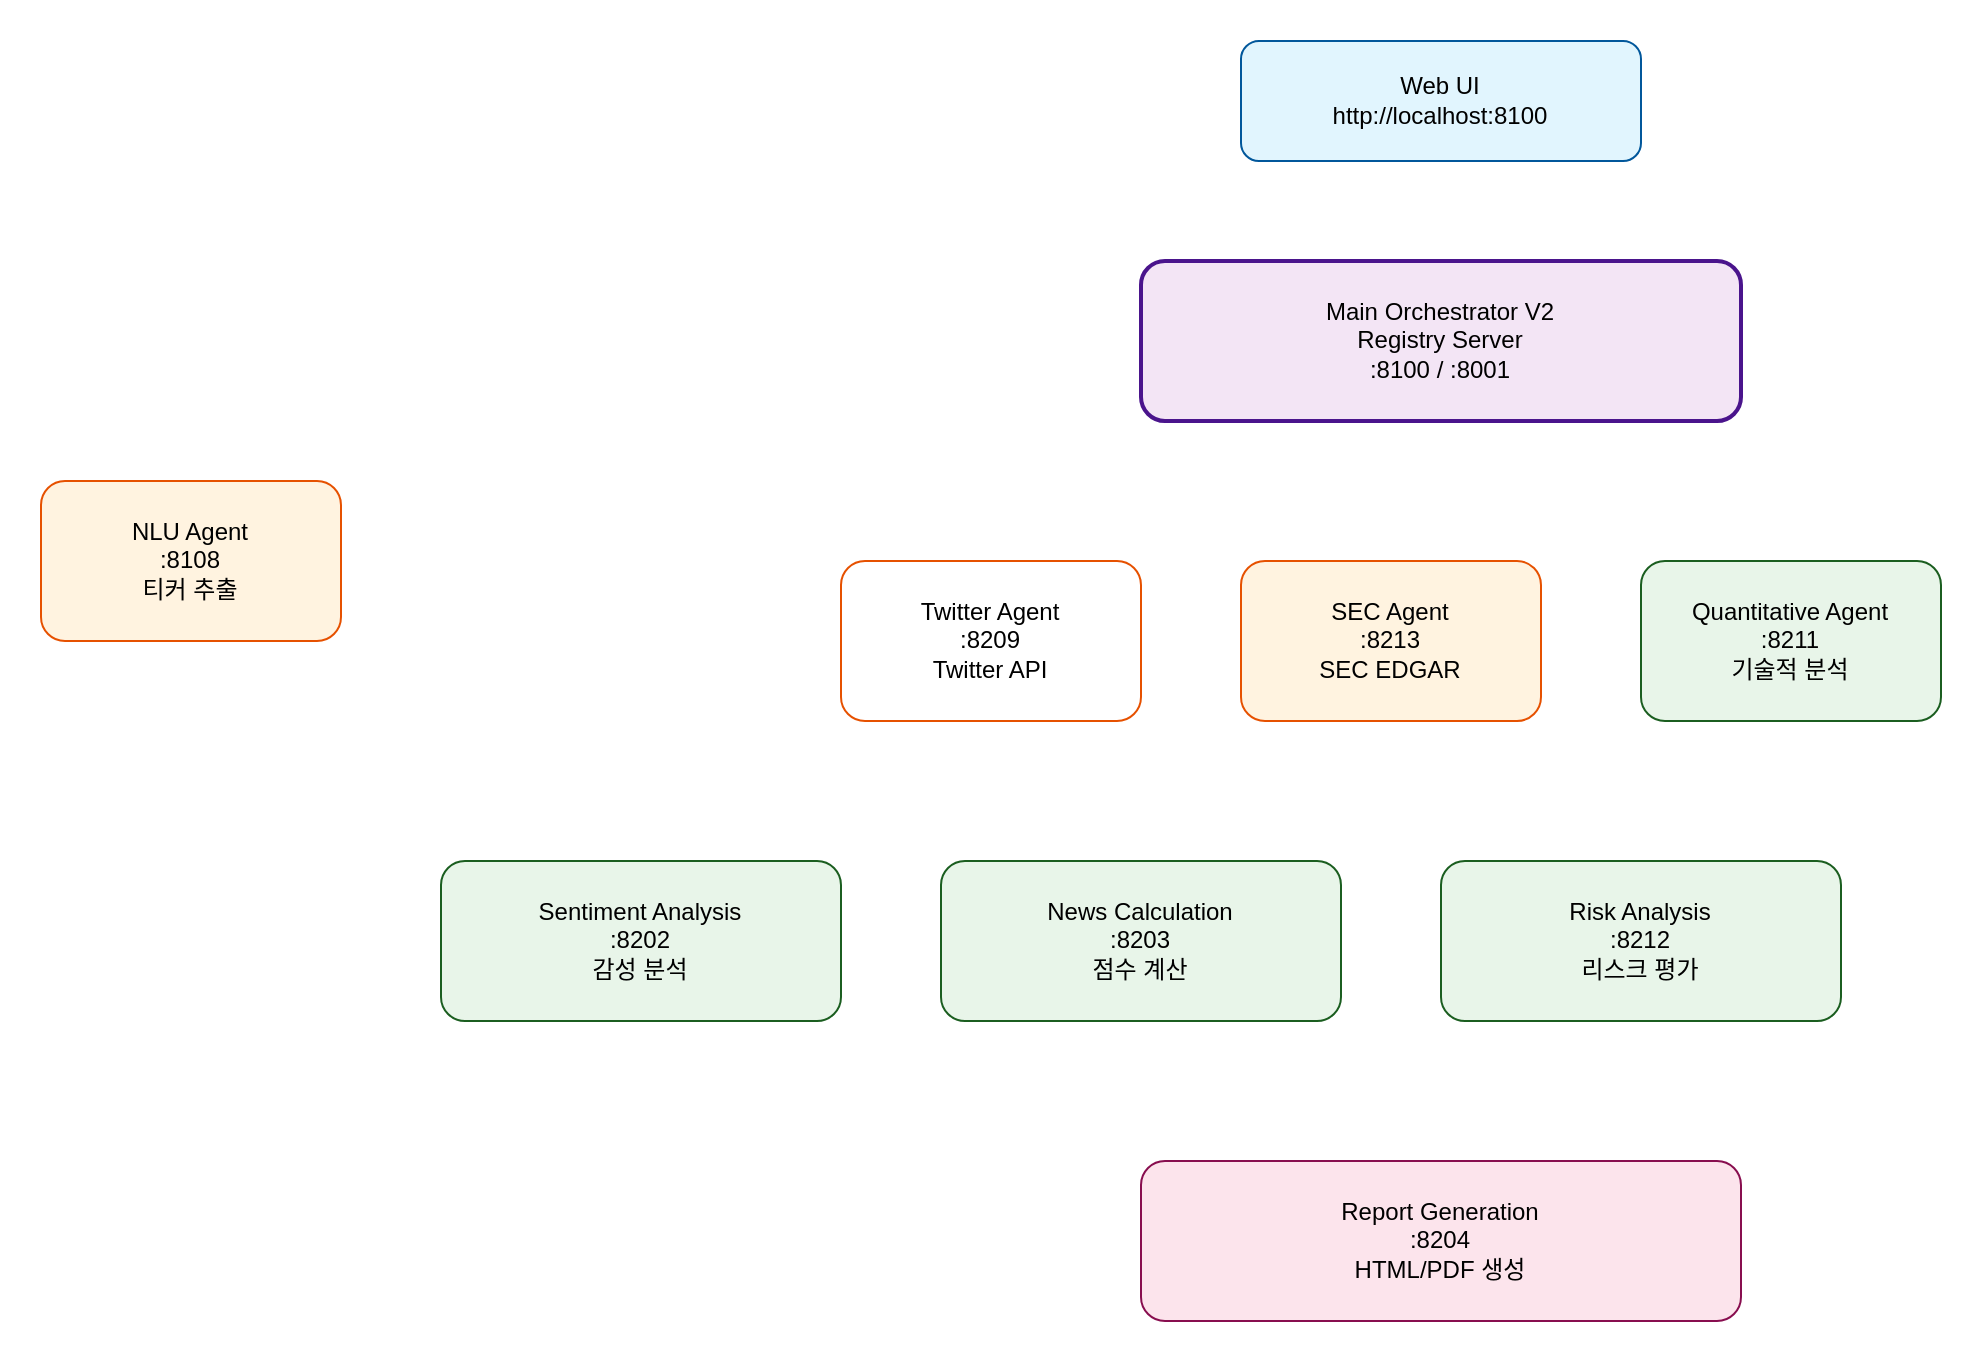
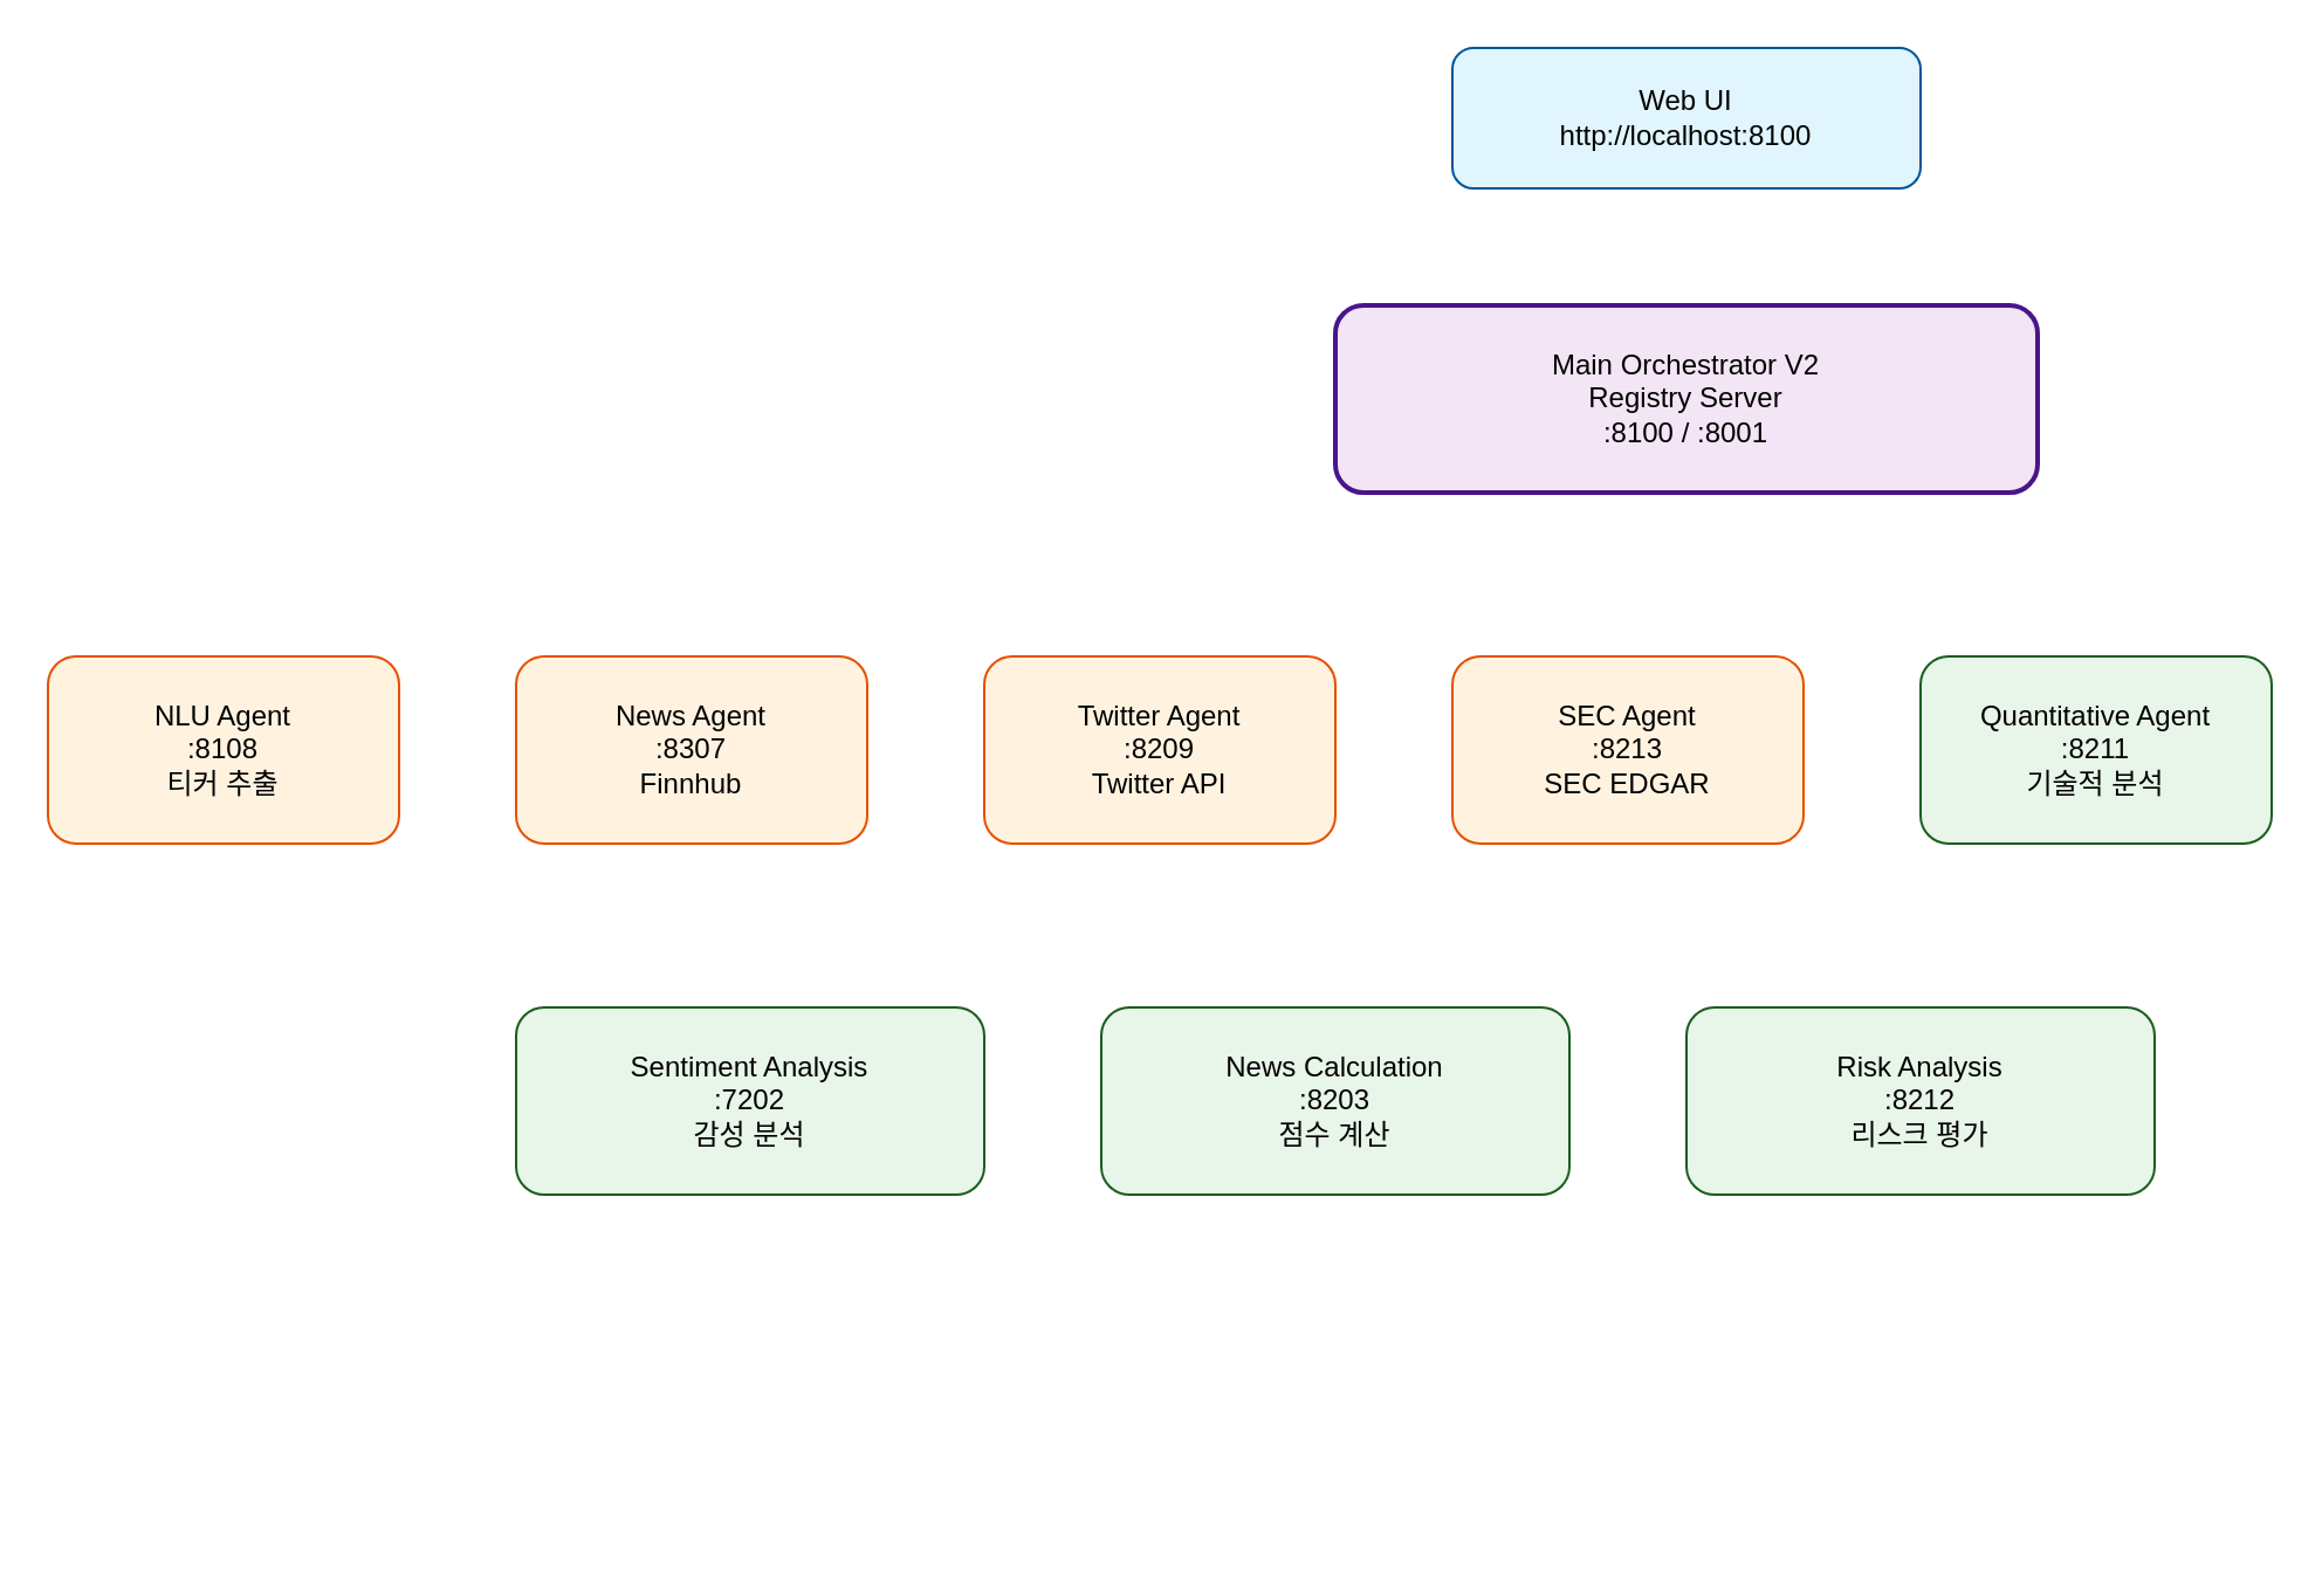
  <mxCell id="0" />
  <mxCell id="1" parent="0" />
  <mxCell id="2" value="Web UI&#10;http://localhost:8100" style="rounded=1;whiteSpace=wrap;html=1;fillColor=#e1f5fe;strokeColor=#01579b;" vertex="1" parent="1"><mxGeometry x="620" y="20" width="200" height="60" as="geometry" /></mxCell>
  <mxCell id="3" value="Main Orchestrator V2&#10;Registry Server&#10;:8100 / :8001" style="rounded=1;whiteSpace=wrap;html=1;fillColor=#f3e5f5;strokeColor=#4a148c;strokeWidth=2;" vertex="1" parent="1"><mxGeometry x="570" y="130" width="300" height="80" as="geometry" /></mxCell>
- <mxCell id="4" value="NLU Agent&#10;:8108&#10;티커 추출" style="rounded=1;whiteSpace=wrap;html=1;fillColor=#fff3e0;strokeColor=#e65100;" vertex="1" parent="1"><mxGeometry x="20" y="240" width="150" height="80" as="geometry" /></mxCell>
- <mxCell id="6" value="Twitter Agent&#10;:8209&#10;Twitter API" style="rounded=1;whiteSpace=wrap;html=1;fillColor=#ffffff;strokeColor=#e65100;" vertex="1" parent="1"><mxGeometry x="420" y="280" width="150" height="80" as="geometry" /></mxCell>
+ <mxCell id="4" value="NLU Agent&#10;:8108&#10;티커 추출" style="rounded=1;whiteSpace=wrap;html=1;fillColor=#fff3e0;strokeColor=#e65100;" vertex="1" parent="1"><mxGeometry x="20" y="280" width="150" height="80" as="geometry" /></mxCell>
+ <mxCell id="5" value="News Agent&#10;:8307&#10;Finnhub" style="rounded=1;whiteSpace=wrap;html=1;fillColor=#fff3e0;strokeColor=#e65100;" vertex="1" parent="1"><mxGeometry x="220" y="280" width="150" height="80" as="geometry" /></mxCell>
+ <mxCell id="6" value="Twitter Agent&#10;:8209&#10;Twitter API" style="rounded=1;whiteSpace=wrap;html=1;fillColor=#fff3e0;strokeColor=#e65100;" vertex="1" parent="1"><mxGeometry x="420" y="280" width="150" height="80" as="geometry" /></mxCell>
  <mxCell id="7" value="SEC Agent&#10;:8213&#10;SEC EDGAR" style="rounded=1;whiteSpace=wrap;html=1;fillColor=#fff3e0;strokeColor=#e65100;" vertex="1" parent="1"><mxGeometry x="620" y="280" width="150" height="80" as="geometry" /></mxCell>
  <mxCell id="8" value="Quantitative Agent&#10;:8211&#10;기술적 분석" style="rounded=1;whiteSpace=wrap;html=1;fillColor=#e8f5e9;strokeColor=#1b5e20;" vertex="1" parent="1"><mxGeometry x="820" y="280" width="150" height="80" as="geometry" /></mxCell>
- <mxCell id="9" value="Sentiment Analysis&#10;:8202&#10;감성 분석" style="rounded=1;whiteSpace=wrap;html=1;fillColor=#e8f5e9;strokeColor=#1b5e20;" vertex="1" parent="1"><mxGeometry x="220" y="430" width="200" height="80" as="geometry" /></mxCell>
+ <mxCell id="9" value="Sentiment Analysis&#10;:7202&#10;감성 분석" style="rounded=1;whiteSpace=wrap;html=1;fillColor=#e8f5e9;strokeColor=#1b5e20;" vertex="1" parent="1"><mxGeometry x="220" y="430" width="200" height="80" as="geometry" /></mxCell>
  <mxCell id="10" value="News Calculation&#10;:8203&#10;점수 계산" style="rounded=1;whiteSpace=wrap;html=1;fillColor=#e8f5e9;strokeColor=#1b5e20;" vertex="1" parent="1"><mxGeometry x="470" y="430" width="200" height="80" as="geometry" /></mxCell>
  <mxCell id="11" value="Risk Analysis&#10;:8212&#10;리스크 평가" style="rounded=1;whiteSpace=wrap;html=1;fillColor=#e8f5e9;strokeColor=#1b5e20;" vertex="1" parent="1"><mxGeometry x="720" y="430" width="200" height="80" as="geometry" /></mxCell>
- <mxCell id="12" value="Report Generation&#10;:8204&#10;HTML/PDF 생성" style="rounded=1;whiteSpace=wrap;html=1;fillColor=#fce4ec;strokeColor=#880e4f;" vertex="1" parent="1"><mxGeometry x="570" y="580" width="300" height="80" as="geometry" /></mxCell>
